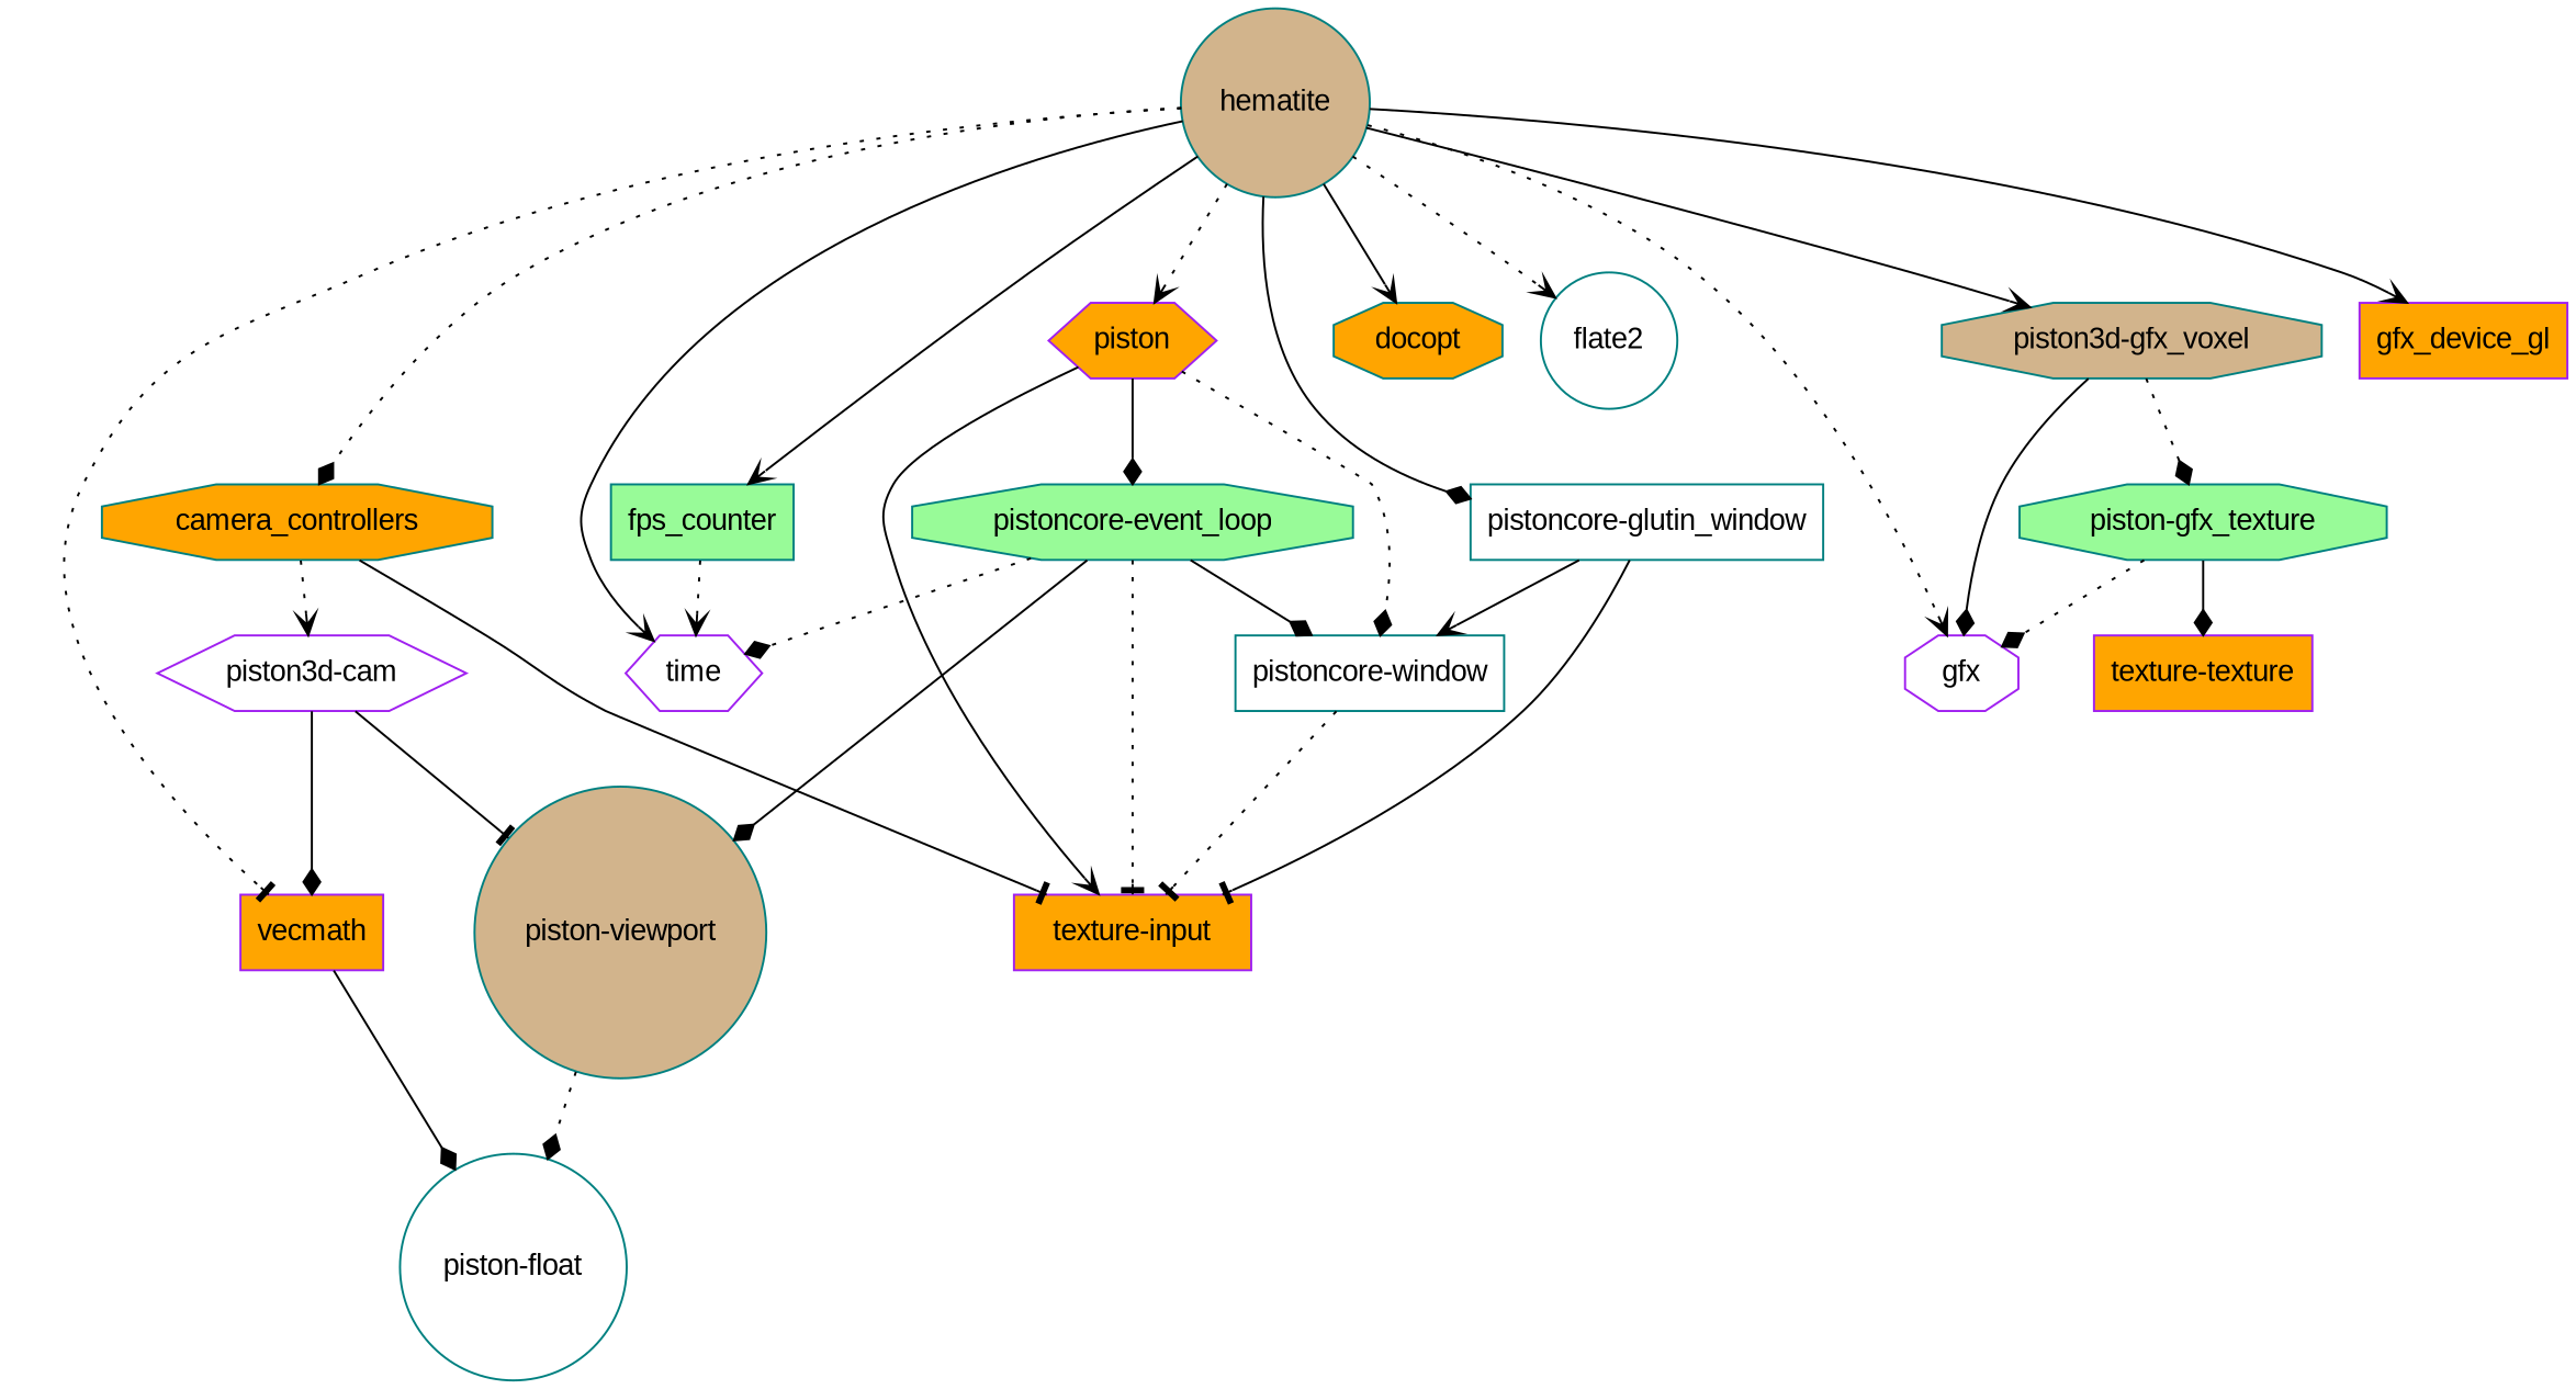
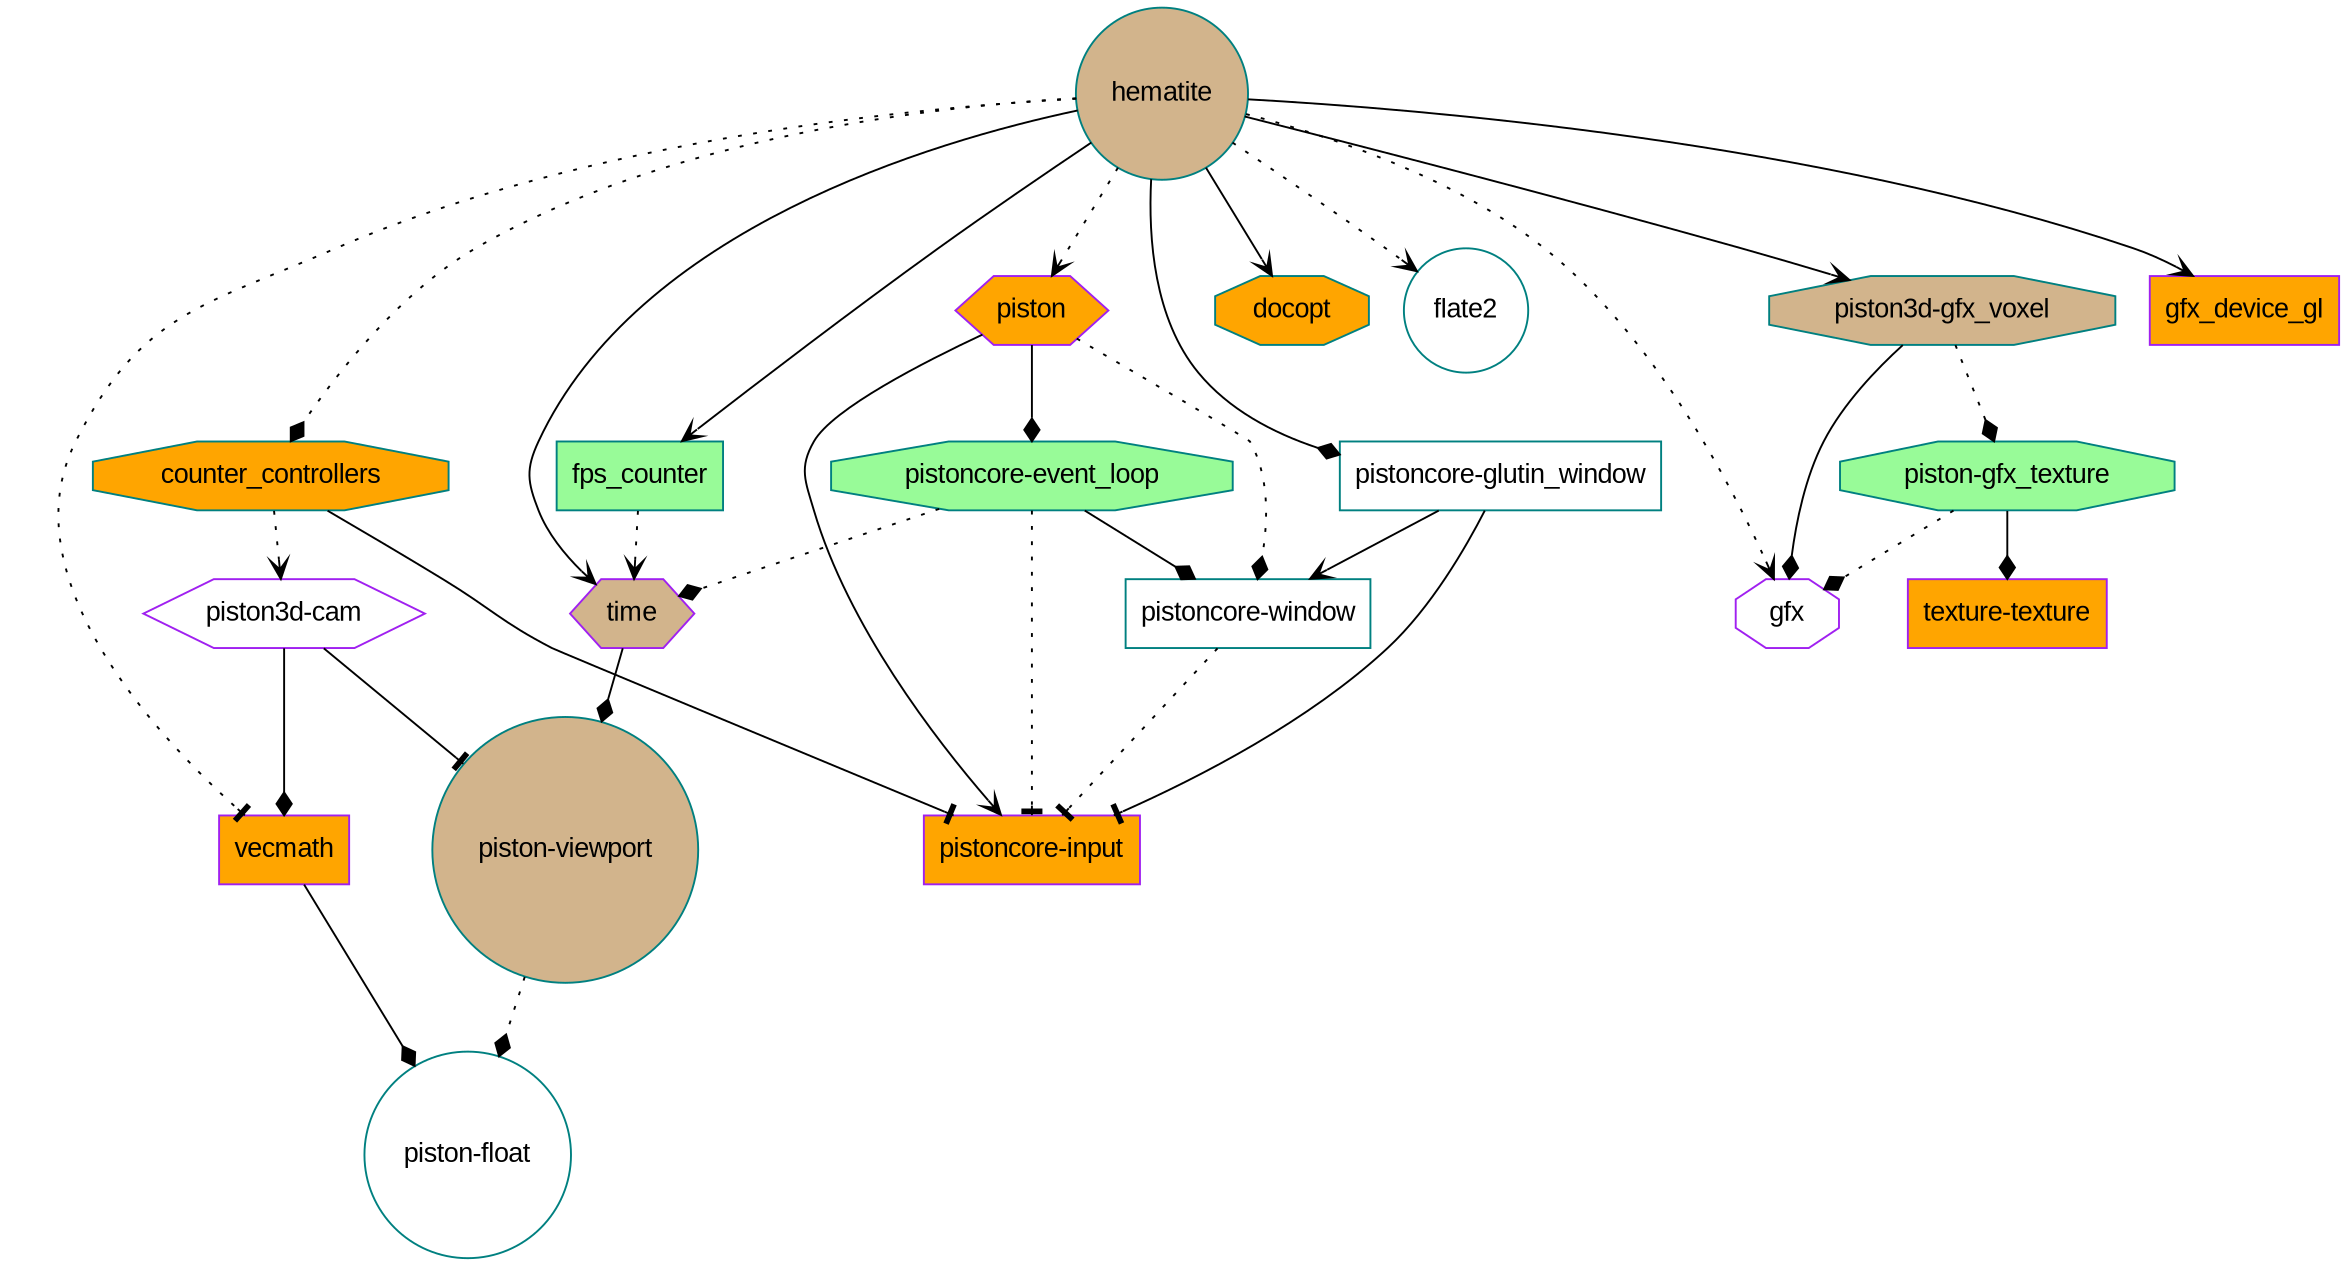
  digraph {
    fontname="Liberation Sans"
    node [color=teal fillcolor=orange fontname="Liberation Sans" shape=box style=filled]
    edge [arrowhead=diamond fontname="Liberation Sans" style=solid]
    n1 [fillcolor=tan label=hematite shape=circle]
-   n2 [label=camera_controllers shape=octagon]
+   n2 [label=counter_controllers shape=octagon]
    n3 [label=docopt shape=octagon]
    n4 [fillcolor=white label=flate2 shape=circle]
    n5 [fillcolor=palegreen label=fps_counter]
    n6 [color=purple fillcolor=white label=gfx shape=octagon]
    n7 [color=purple label=gfx_device_gl]
    n8 [color=purple label=piston shape=hexagon]
    n9 [fillcolor=tan label="piston3d-gfx_voxel" shape=octagon]
    n10 [fillcolor=white label="pistoncore-glutin_window"]
-   n11 [color=purple fillcolor=white label=time shape=hexagon]
+   n11 [color=purple fillcolor=tan label=time shape=hexagon]
    n12 [color=purple label=vecmath]
    n13 [color=purple fillcolor=white label="piston3d-cam" shape=hexagon]
-   n14 [color=purple label="texture-input"]
+   n14 [color=purple label="pistoncore-input"]
    n15 [fillcolor=palegreen label="pistoncore-event_loop" shape=octagon]
    n16 [fillcolor=white label="pistoncore-window"]
    n17 [fillcolor=palegreen label="piston-gfx_texture" shape=octagon]
    n18 [fillcolor=white label="piston-float" shape=circle]
    n19 [fillcolor=tan label="piston-viewport" shape=circle]
    n20 [color=purple label="texture-texture"]
    n1 -> n2 [style=dotted]
    n1 -> n3 [arrowhead=vee]
    n1 -> n4 [arrowhead=vee style=dotted]
    n1 -> n5 [arrowhead=vee]
    n1 -> n6 [arrowhead=vee style=dotted]
    n1 -> n7 [arrowhead=vee]
    n1 -> n8 [arrowhead=vee style=dotted]
    n1 -> n9 [arrowhead=vee]
    n1 -> n10
    n1 -> n11 [arrowhead=vee]
    n1 -> n12 [arrowhead=tee style=dotted]
    n2 -> n13 [arrowhead=vee style=dotted]
    n2 -> n14 [arrowhead=tee]
    n5 -> n11 [arrowhead=vee style=dotted]
    n8 -> n14 [arrowhead=vee]
    n8 -> n15
    n8 -> n16 [style=dotted]
    n9 -> n6
    n9 -> n17 [style=dotted]
    n10 -> n14 [arrowhead=tee]
    n10 -> n16 [arrowhead=vee]
    n12 -> n18
    n13 -> n12
    n13 -> n19 [arrowhead=tee]
    n15 -> n11 [style=dotted]
    n15 -> n14 [arrowhead=tee style=dotted]
    n15 -> n16
-   n15 -> n19
+   n11 -> n19
    n16 -> n14 [arrowhead=tee style=dotted]
    n17 -> n6 [style=dotted]
    n17 -> n20
    n19 -> n18 [style=dotted]
  }
